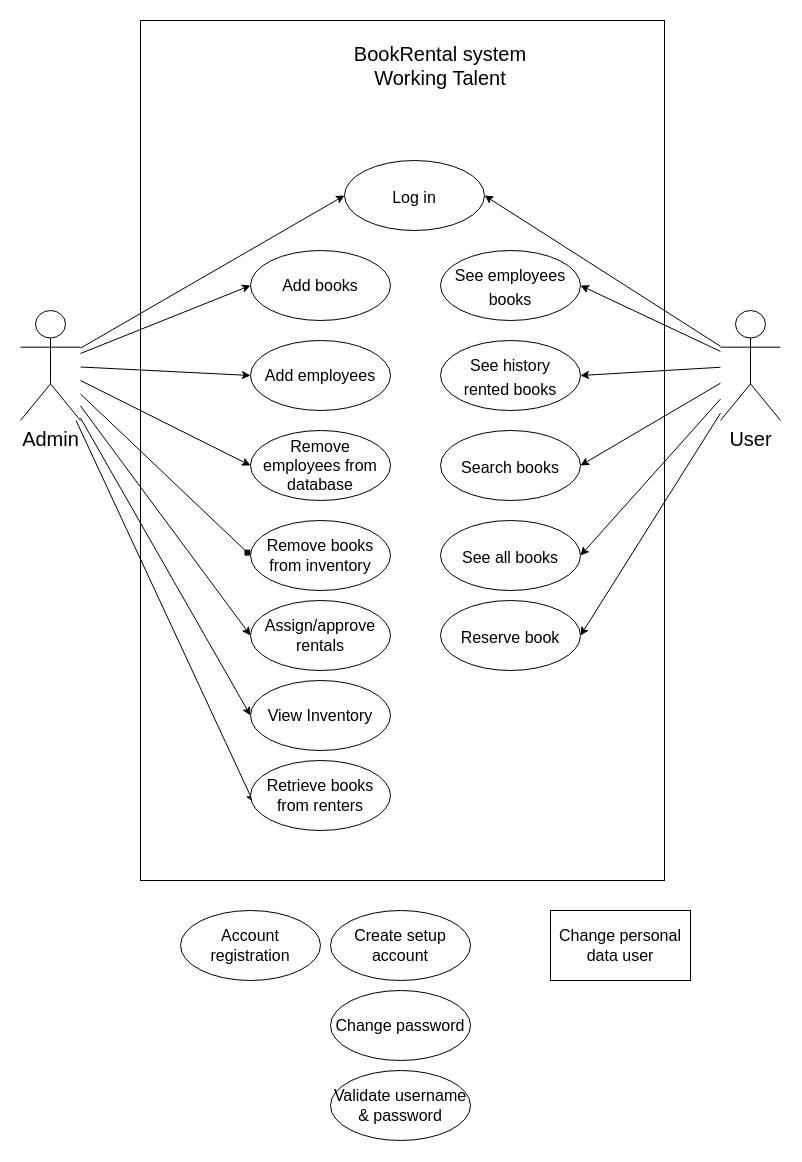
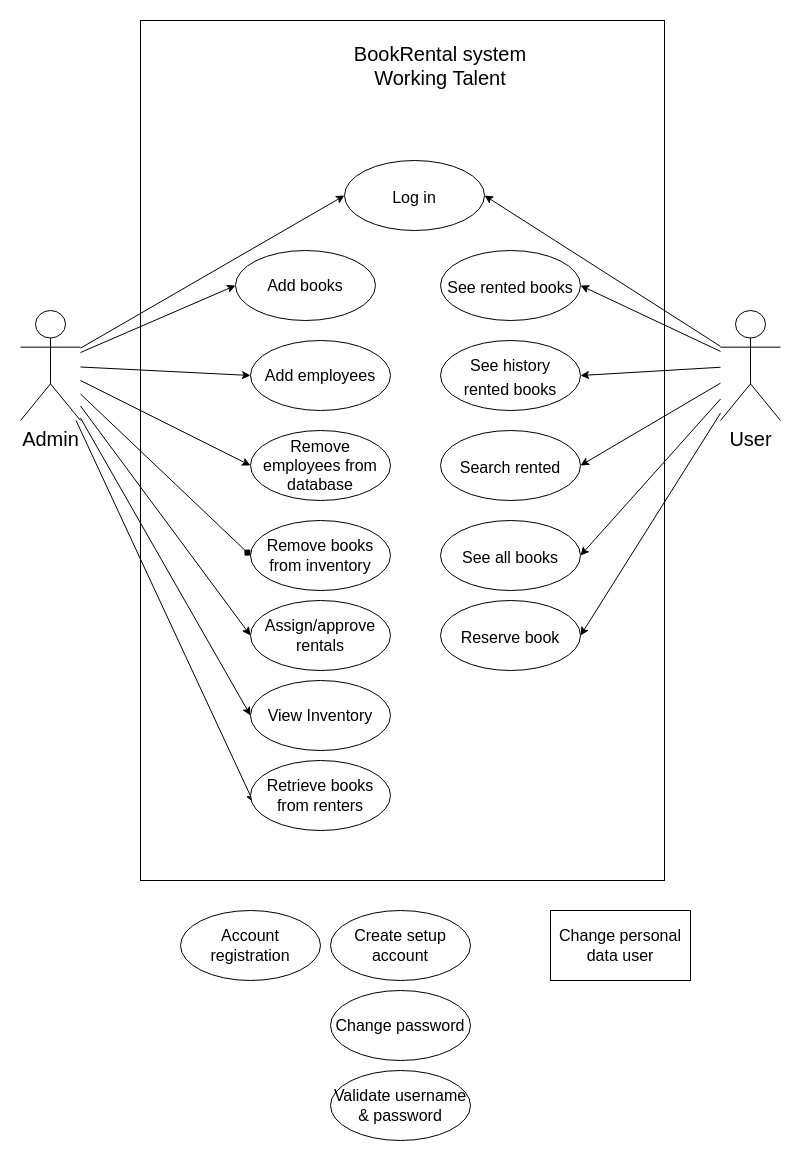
  <mxCell id="0" />
  <mxCell id="1" parent="0" />
  <mxCell id="2" style="rounded=0;orthogonalLoop=1;jettySize=auto;html=1;entryX=0;entryY=0.5;entryDx=0;entryDy=0;fontSize=20;" parent="1" source="10" target="13" edge="1"><mxGeometry relative="1" as="geometry" /></mxCell>
  <mxCell id="3" style="edgeStyle=none;rounded=0;orthogonalLoop=1;jettySize=auto;html=1;entryX=0;entryY=0.5;entryDx=0;entryDy=0;fontSize=20;" parent="1" source="10" target="14" edge="1"><mxGeometry relative="1" as="geometry" /></mxCell>
  <mxCell id="4" style="edgeStyle=none;rounded=0;orthogonalLoop=1;jettySize=auto;html=1;entryX=0;entryY=0.5;entryDx=0;entryDy=0;fontSize=20;" parent="1" source="10" target="15" edge="1"><mxGeometry relative="1" as="geometry" /></mxCell>
  <mxCell id="5" style="edgeStyle=none;rounded=0;orthogonalLoop=1;jettySize=auto;html=1;entryX=0;entryY=0.5;entryDx=0;entryDy=0;fontSize=20;endArrow=diamond;" parent="1" source="10" target="19" edge="1"><mxGeometry relative="1" as="geometry" /></mxCell>
  <mxCell id="6" style="edgeStyle=none;rounded=0;orthogonalLoop=1;jettySize=auto;html=1;entryX=0;entryY=0.5;entryDx=0;entryDy=0;fontSize=20;" parent="1" source="10" target="16" edge="1"><mxGeometry relative="1" as="geometry" /></mxCell>
  <mxCell id="7" style="edgeStyle=none;rounded=0;orthogonalLoop=1;jettySize=auto;html=1;entryX=0;entryY=0.5;entryDx=0;entryDy=0;fontSize=20;" parent="1" source="10" target="17" edge="1"><mxGeometry relative="1" as="geometry" /></mxCell>
  <mxCell id="8" style="edgeStyle=none;rounded=0;orthogonalLoop=1;jettySize=auto;html=1;entryX=0.022;entryY=0.601;entryDx=0;entryDy=0;entryPerimeter=0;fontSize=20;" parent="1" source="10" target="18" edge="1"><mxGeometry relative="1" as="geometry" /></mxCell>
  <mxCell id="9" style="edgeStyle=none;rounded=0;orthogonalLoop=1;jettySize=auto;html=1;entryX=0;entryY=0.5;entryDx=0;entryDy=0;fontSize=16;" parent="1" source="10" target="27" edge="1"><mxGeometry relative="1" as="geometry" /></mxCell>
  <mxCell id="10" value="&lt;font style=&quot;font-size: 20px;&quot;&gt;Admin&lt;/font&gt;" style="shape=umlActor;verticalLabelPosition=bottom;verticalAlign=top;html=1;" parent="1" vertex="1"><mxGeometry x="20" y="310" width="60" height="110" as="geometry" /></mxCell>
  <mxCell id="11" value="" style="rounded=0;whiteSpace=wrap;html=1;fillStyle=auto;gradientColor=default;fillColor=none;" parent="1" vertex="1"><mxGeometry x="140" y="20" width="524" height="860" as="geometry" /></mxCell>
  <mxCell id="12" value="&lt;font style=&quot;font-size: 20px;&quot;&gt;BookRental system Working Talent&lt;/font&gt;" style="text;html=1;strokeColor=none;fillColor=none;align=center;verticalAlign=middle;whiteSpace=wrap;rounded=0;" parent="1" vertex="1"><mxGeometry x="350" y="50" width="180" height="30" as="geometry" /></mxCell>
- <mxCell id="13" value="Add books" style="ellipse;whiteSpace=wrap;html=1;fontSize=16;" parent="1" vertex="1"><mxGeometry x="250" y="250" width="140" height="70" as="geometry" /></mxCell>
+ <mxCell id="13" value="Add books" style="ellipse;whiteSpace=wrap;html=1;fontSize=16;" parent="1" vertex="1"><mxGeometry x="235" y="250" width="140" height="70" as="geometry" /></mxCell>
  <mxCell id="14" value="Add employees" style="ellipse;whiteSpace=wrap;html=1;fontSize=16;" parent="1" vertex="1"><mxGeometry x="250" y="340" width="140" height="70" as="geometry" /></mxCell>
  <mxCell id="15" value="Remove employees from database" style="ellipse;whiteSpace=wrap;html=1;fontSize=16;" parent="1" vertex="1"><mxGeometry x="250" y="430" width="140" height="70" as="geometry" /></mxCell>
  <mxCell id="16" value="Assign/approve rentals" style="ellipse;whiteSpace=wrap;html=1;fontSize=16;" parent="1" vertex="1"><mxGeometry x="250" y="600" width="140" height="70" as="geometry" /></mxCell>
  <mxCell id="17" value="View Inventory" style="ellipse;whiteSpace=wrap;html=1;fontSize=16;" parent="1" vertex="1"><mxGeometry x="250" y="680" width="140" height="70" as="geometry" /></mxCell>
  <mxCell id="18" value="Retrieve books from renters" style="ellipse;whiteSpace=wrap;html=1;fontSize=16;" parent="1" vertex="1"><mxGeometry x="250" y="760" width="140" height="70" as="geometry" /></mxCell>
  <mxCell id="19" value="Remove books from inventory" style="ellipse;whiteSpace=wrap;html=1;fontSize=16;" parent="1" vertex="1"><mxGeometry x="250" y="520" width="140" height="70" as="geometry" /></mxCell>
  <mxCell id="20" style="edgeStyle=none;rounded=0;orthogonalLoop=1;jettySize=auto;html=1;entryX=1;entryY=0.5;entryDx=0;entryDy=0;fontSize=16;" parent="1" source="26" target="27" edge="1"><mxGeometry relative="1" as="geometry" /></mxCell>
  <mxCell id="21" style="edgeStyle=none;rounded=0;orthogonalLoop=1;jettySize=auto;html=1;entryX=1;entryY=0.5;entryDx=0;entryDy=0;fontSize=16;" parent="1" source="26" target="29" edge="1"><mxGeometry relative="1" as="geometry" /></mxCell>
  <mxCell id="22" style="edgeStyle=none;rounded=0;orthogonalLoop=1;jettySize=auto;html=1;entryX=1;entryY=0.5;entryDx=0;entryDy=0;fontSize=16;" parent="1" source="26" target="30" edge="1"><mxGeometry relative="1" as="geometry" /></mxCell>
  <mxCell id="23" style="edgeStyle=none;rounded=0;orthogonalLoop=1;jettySize=auto;html=1;entryX=1;entryY=0.5;entryDx=0;entryDy=0;fontSize=16;" parent="1" source="26" target="28" edge="1"><mxGeometry relative="1" as="geometry" /></mxCell>
  <mxCell id="24" style="edgeStyle=none;rounded=0;orthogonalLoop=1;jettySize=auto;html=1;entryX=1;entryY=0.5;entryDx=0;entryDy=0;fontSize=16;" parent="1" source="26" target="31" edge="1"><mxGeometry relative="1" as="geometry" /></mxCell>
  <mxCell id="25" style="edgeStyle=none;rounded=0;orthogonalLoop=1;jettySize=auto;html=1;entryX=1;entryY=0.5;entryDx=0;entryDy=0;fontSize=16;" parent="1" source="26" target="32" edge="1"><mxGeometry relative="1" as="geometry" /></mxCell>
  <mxCell id="26" value="&lt;font style=&quot;font-size: 20px;&quot;&gt;User&lt;/font&gt;" style="shape=umlActor;verticalLabelPosition=bottom;verticalAlign=top;html=1;" parent="1" vertex="1"><mxGeometry x="720" y="310" width="60" height="110" as="geometry" /></mxCell>
  <mxCell id="27" value="&lt;font style=&quot;font-size: 16px;&quot;&gt;Log in&lt;/font&gt;" style="ellipse;whiteSpace=wrap;html=1;fontSize=20;" parent="1" vertex="1"><mxGeometry x="344" y="160" width="140" height="70" as="geometry" /></mxCell>
- <mxCell id="28" value="&lt;font style=&quot;font-size: 16px;&quot;&gt;Search books&lt;/font&gt;" style="ellipse;whiteSpace=wrap;html=1;fontSize=20;" parent="1" vertex="1"><mxGeometry x="440" y="430" width="140" height="70" as="geometry" /></mxCell>
- <mxCell id="29" value="&lt;font style=&quot;font-size: 16px;&quot;&gt;See employees books&lt;/font&gt;" style="ellipse;whiteSpace=wrap;html=1;fontSize=20;" parent="1" vertex="1"><mxGeometry x="440" y="250" width="140" height="70" as="geometry" /></mxCell>
+ <mxCell id="28" value="&lt;font style=&quot;font-size: 16px;&quot;&gt;Search rented&lt;/font&gt;" style="ellipse;whiteSpace=wrap;html=1;fontSize=20;" parent="1" vertex="1"><mxGeometry x="440" y="430" width="140" height="70" as="geometry" /></mxCell>
+ <mxCell id="29" value="&lt;font style=&quot;font-size: 16px;&quot;&gt;See rented books&lt;/font&gt;" style="ellipse;whiteSpace=wrap;html=1;fontSize=20;" parent="1" vertex="1"><mxGeometry x="440" y="250" width="140" height="70" as="geometry" /></mxCell>
  <mxCell id="30" value="&lt;font style=&quot;font-size: 16px;&quot;&gt;&lt;font style=&quot;font-size: 16px;&quot;&gt;See&lt;/font&gt;&lt;font style=&quot;font-size: 16px;&quot;&gt; &lt;/font&gt;&lt;font style=&quot;font-size: 16px;&quot;&gt;history &lt;br&gt;rented books&lt;/font&gt;&lt;/font&gt;" style="ellipse;whiteSpace=wrap;html=1;fontSize=20;" parent="1" vertex="1"><mxGeometry x="440" y="340" width="140" height="70" as="geometry" /></mxCell>
  <mxCell id="31" value="&lt;font style=&quot;font-size: 16px;&quot;&gt;See all books&lt;/font&gt;" style="ellipse;whiteSpace=wrap;html=1;fontSize=20;" parent="1" vertex="1"><mxGeometry x="440" y="520" width="140" height="70" as="geometry" /></mxCell>
  <mxCell id="32" value="&lt;font style=&quot;font-size: 16px;&quot;&gt;Reserve book&lt;/font&gt;" style="ellipse;whiteSpace=wrap;html=1;fontSize=20;" parent="1" vertex="1"><mxGeometry x="440" y="600" width="140" height="70" as="geometry" /></mxCell>
  <mxCell id="33" value="Change personal data user" style="whiteSpace=wrap;html=1;fillStyle=auto;fontSize=16;fillColor=none;gradientColor=default;rounded=0;" parent="1" vertex="1"><mxGeometry x="550" y="910" width="140" height="70" as="geometry" /></mxCell>
  <mxCell id="34" value="Create setup account" style="ellipse;whiteSpace=wrap;html=1;fillStyle=auto;fontSize=16;fillColor=none;gradientColor=default;" parent="1" vertex="1"><mxGeometry x="330" y="910" width="140" height="70" as="geometry" /></mxCell>
  <mxCell id="35" value="Change password" style="ellipse;whiteSpace=wrap;html=1;fillStyle=auto;fontSize=16;fillColor=none;gradientColor=default;" parent="1" vertex="1"><mxGeometry x="330" y="990" width="140" height="70" as="geometry" /></mxCell>
  <mxCell id="36" value="Validate username &amp;amp; password" style="ellipse;whiteSpace=wrap;html=1;fillStyle=auto;fontSize=16;fillColor=none;gradientColor=default;" parent="1" vertex="1"><mxGeometry x="330" y="1070" width="140" height="70" as="geometry" /></mxCell>
  <mxCell id="37" value="Account registration" style="ellipse;whiteSpace=wrap;html=1;fillStyle=auto;fontSize=16;fillColor=none;gradientColor=default;" parent="1" vertex="1"><mxGeometry x="180" y="910" width="140" height="70" as="geometry" /></mxCell>
